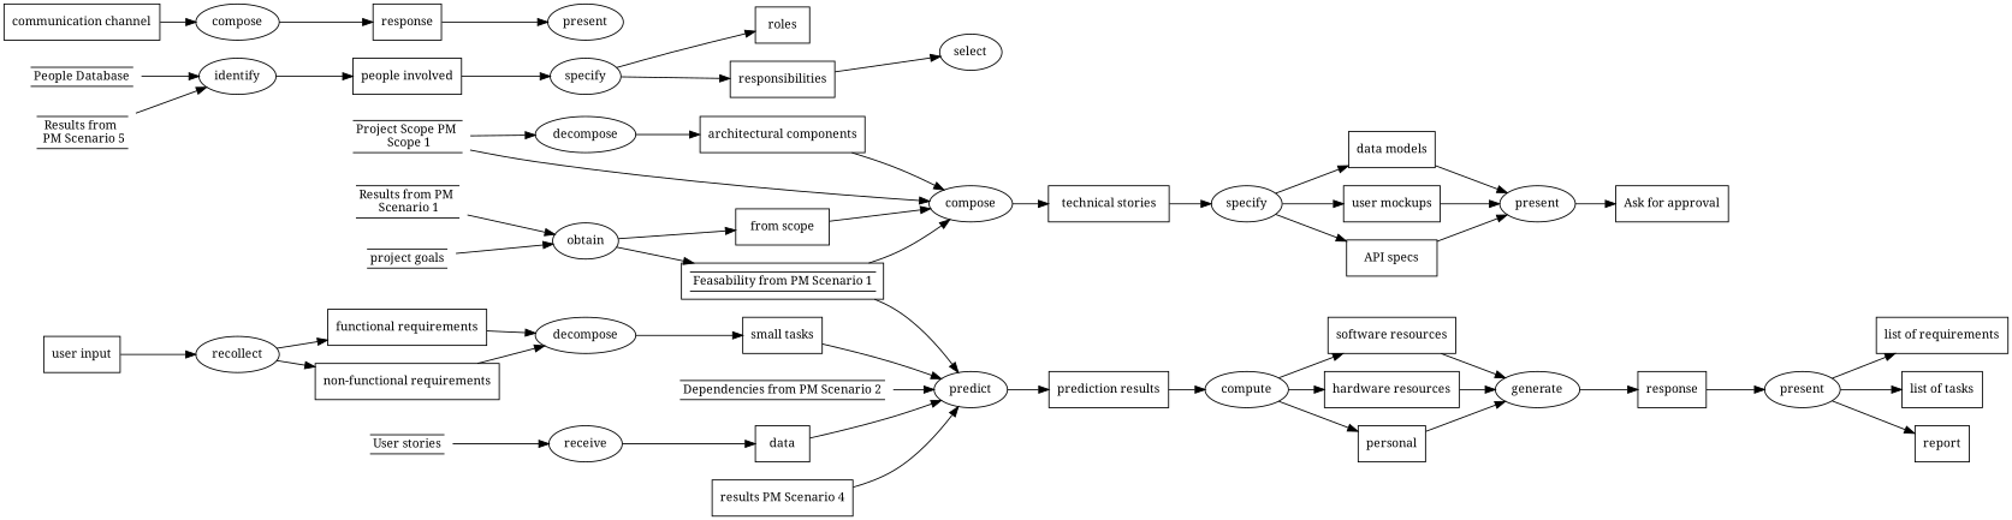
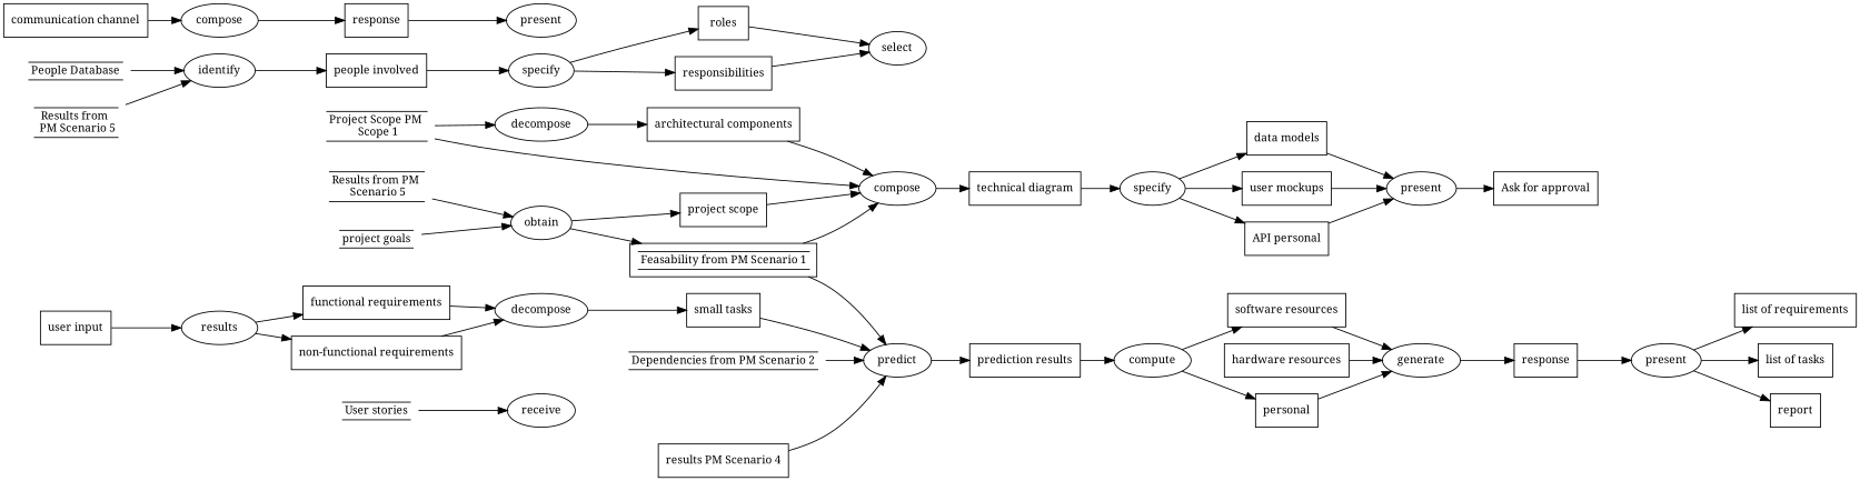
  digraph {
    fontname="Noto Serif"
    rankdir=LR
    node [fontname="Noto Serif" fontsize=12 shape=box]
    edge [color="#000000" fontname="Noto Serif" fontsize=12 style=filled]
    n1 [label=obtain shape=ellipse]
    n2 [label=decompose shape=ellipse]
    n3 [label=compose shape=ellipse]
    n4 [label=specify shape=ellipse]
    n5 [label="architectural components"]
    n6 [label=<     <TABLE BORDER="0" CELLBORDER="1" CELLSPACING="0">         <TR><TD SIDES="TB">Feasability from PM Scenario 1</TD></TR>     </TABLE>     >]
-   n7 [label="from scope"]
-   n8 [label="technical stories"]
+   n7 [label="project scope"]
+   n8 [label="technical diagram"]
    n9 [label="data models"]
    n10 [label="user mockups"]
-   n11 [label="API specs"]
-   n12 [label=<     <TABLE BORDER="0" CELLBORDER="1" CELLSPACING="0">         <TR><TD SIDES="TB">Results from PM <br /> Scenario 1</TD></TR>     </TABLE>     > shape=plaintext]
+   n11 [label="API personal"]
+   n12 [label=<     <TABLE BORDER="0" CELLBORDER="1" CELLSPACING="0">         <TR><TD SIDES="TB">Results from PM <br /> Scenario 5</TD></TR>     </TABLE>     > shape=plaintext]
    n13 [label=<     <TABLE BORDER="0" CELLBORDER="1" CELLSPACING="0">         <TR><TD SIDES="TB">Project Scope PM <br /> Scope 1</TD></TR>     </TABLE>     > shape=plaintext]
    n14 [label=<     <TABLE BORDER="0" CELLBORDER="1" CELLSPACING="0">         <TR><TD SIDES="TB">project goals</TD></TR>     </TABLE>     > shape=plaintext]
    n15 [label=present shape=ellipse]
    n16 [label="Ask for approval"]
    n17 [label=receive shape=ellipse]
-   n18 [label=recollect shape=ellipse]
+   n18 [label=results shape=ellipse]
    n19 [label="user input"]
    n20 [label="functional requirements"]
    n21 [label="non-functional requirements"]
-   n22 [label=data]
    n23 [label=<     <TABLE BORDER="0" CELLBORDER="1" CELLSPACING="0">         <TR><TD SIDES="TB">User stories</TD></TR>     </TABLE>     > shape=plaintext]
    n24 [label=decompose shape=ellipse]
    n25 [label="results PM Scenario 4"]
    n26 [label="small tasks"]
    n27 [label=<     <TABLE BORDER="0" CELLBORDER="1" CELLSPACING="0">         <TR><TD SIDES="TB">Dependencies from PM Scenario 2</TD></TR>     </TABLE>     > shape=plaintext]
    n28 [label=predict shape=ellipse]
    n29 [label=compute shape=ellipse]
    n30 [label="prediction results"]
    n31 [label="software resources"]
    n32 [label="hardware resources"]
    n33 [label=personal]
    n34 [label=generate shape=ellipse]
    n35 [label=present shape=ellipse]
    n36 [label="list of requirements"]
    n37 [label="list of tasks"]
    n38 [label=response]
    n39 [label=report]
    n40 [label=select shape=ellipse]
    n41 [label=compose shape=ellipse]
    n42 [label=present shape=ellipse]
    n43 [label="communication channel"]
    n44 [label=response]
    n45 [label=identify shape=ellipse]
    n46 [label=specify shape=ellipse]
    n47 [label=roles]
    n48 [label=responsibilities]
    n49 [label="people involved"]
    n50 [label=<     <TABLE BORDER="0" CELLBORDER="1" CELLSPACING="0">         <TR><TD SIDES="TB">People Database</TD></TR>     </TABLE>     > shape=plaintext]
    n51 [label=<     <TABLE BORDER="0" CELLBORDER="1" CELLSPACING="0">         <TR><TD SIDES="TB">Results from <br /> PM Scenario 5</TD></TR>     </TABLE>     > shape=plaintext]
    subgraph sub_1 {
      color=blue
      label="Software Engineering S2 - Making an Implementation Plan"
      style=rounded
      subgraph sub_2 {
        color=black
        label=Recollection
        style=dotted
        n1
        n2
        n3
        n4
        n5
        n6
        n7
        n8
        n9
        n10
        n11
        n12
        n13
        n14
      }
      subgraph sub_3 {
        color=black
        label=Communication
        style=dotted
        n15
        n16
      }
    }
    subgraph sub_4 {
      color=green
      fillcolor=white
      label="Software Engineering S1 - Requirements and Needs"
      style=rounded
      subgraph sub_5 {
        color=black
        fillcolor=white
        label=Recollection
        style=dotted
        n17
        n18
        n19
        n20
        n21
-       n22
        n23
      }
      subgraph sub_6 {
        color=black
        fillcolor=white
        label="Decomposition / Reasoning"
        style=dotted
        n24
        n25
        n26
        n27
      }
      subgraph sub_7 {
        color=black
        fillcolor=white
        label=Prediction
        style=dotted
        n28
        n29
        n30
        n31
        n32
        n33
      }
      subgraph sub_8 {
        color=black
        fillcolor=white
        label=Communication
        style=dotted
        n34
        n35
        n36
        n37
        n38
        n39
      }
    }
    subgraph sub_9 {
      color=chocolate
      fillcolor=white
      label="Software Engineering S3 - Team Assembly"
      style=rounded
      subgraph sub_10 {
        color=black
        fillcolor=white
        label=Communicating
        style=dotted
        n40
        n41
        n42
        n43
        n44
      }
      subgraph sub_11 {
        color=black
        fillcolor=white
        label=Reasoning
        style=dotted
        n45
        n46
        n47
        n48
        n49
        n50
        n51
      }
    }
    n1 -> n6
    n1 -> n7
    n2 -> n5
    n3 -> n8
    n4 -> n9
    n4 -> n10
    n4 -> n11
    n5 -> n3
    n6 -> n3
    n6 -> n28
    n7 -> n3
    n8 -> n4
    n9 -> n15
    n10 -> n15
    n11 -> n15
    n12 -> n1
    n13 -> n2
    n13 -> n3
    n14 -> n1
    n15 -> n16
-   n17 -> n22
    n18 -> n20
    n18 -> n21
    n19 -> n18
    n20 -> n24
    n21 -> n24
-   n22 -> n28
    n23 -> n17
    n24 -> n26
    n25 -> n28
    n26 -> n28
    n27 -> n28
    n28 -> n30
    n29 -> n31
-   n29 -> n32
    n29 -> n33
    n30 -> n29
    n31 -> n34
    n32 -> n34
    n33 -> n34
    n34 -> n38
    n35 -> n36
    n35 -> n37
    n35 -> n39
    n38 -> n35
    n41 -> n44
    n43 -> n41
    n44 -> n42
    n45 -> n49
    n46 -> n47
    n46 -> n48
+   n47 -> n40
    n48 -> n40
    n49 -> n46
    n50 -> n45
    n51 -> n45
  }
